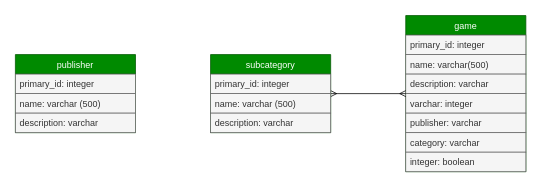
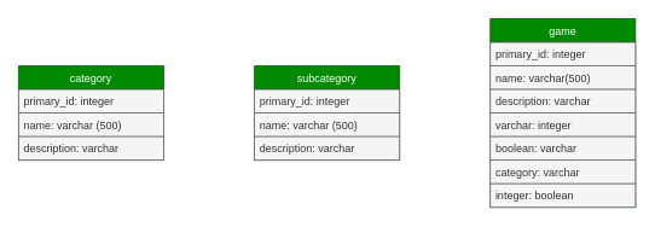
  <mxCell id="0" />
  <mxCell id="1" parent="0" />
  <mxCell id="2" value="game" style="swimlane;fontStyle=0;childLayout=stackLayout;horizontal=1;startSize=26;fillColor=#008a00;horizontalStack=0;resizeParent=1;resizeParentMax=0;resizeLast=0;collapsible=1;marginBottom=0;strokeColor=#005700;fontColor=#ffffff;" vertex="1" parent="1"><mxGeometry x="540" y="20" width="160" height="208" as="geometry"><mxRectangle x="10" y="190" width="60" height="26" as="alternateBounds" /></mxGeometry></mxCell>
  <mxCell id="3" value="primary_id: integer" style="text;align=left;verticalAlign=top;spacingLeft=4;spacingRight=4;overflow=hidden;rotatable=0;points=[[0,0.5],[1,0.5]];portConstraint=eastwest;fillColor=#f5f5f5;strokeColor=#666666;fontColor=#333333;" vertex="1" parent="2"><mxGeometry y="26" width="160" height="26" as="geometry" /></mxCell>
  <mxCell id="4" value="name: varchar(500)" style="text;align=left;verticalAlign=top;spacingLeft=4;spacingRight=4;overflow=hidden;rotatable=0;points=[[0,0.5],[1,0.5]];portConstraint=eastwest;fillColor=#f5f5f5;strokeColor=#666666;fontColor=#333333;" vertex="1" parent="2"><mxGeometry y="52" width="160" height="26" as="geometry" /></mxCell>
  <mxCell id="5" value="description: varchar" style="text;align=left;verticalAlign=top;spacingLeft=4;spacingRight=4;overflow=hidden;rotatable=0;points=[[0,0.5],[1,0.5]];portConstraint=eastwest;fillColor=#f5f5f5;strokeColor=#666666;fontColor=#333333;" vertex="1" parent="2"><mxGeometry y="78" width="160" height="26" as="geometry" /></mxCell>
  <mxCell id="6" value="varchar: integer" style="text;align=left;verticalAlign=top;spacingLeft=4;spacingRight=4;overflow=hidden;rotatable=0;points=[[0,0.5],[1,0.5]];portConstraint=eastwest;fillColor=#f5f5f5;strokeColor=#666666;fontColor=#333333;" vertex="1" parent="2"><mxGeometry y="104" width="160" height="26" as="geometry" /></mxCell>
- <mxCell id="7" value="publisher: varchar" style="text;align=left;verticalAlign=top;spacingLeft=4;spacingRight=4;overflow=hidden;rotatable=0;points=[[0,0.5],[1,0.5]];portConstraint=eastwest;fillColor=#f5f5f5;strokeColor=#666666;fontColor=#333333;" vertex="1" parent="2"><mxGeometry y="130" width="160" height="26" as="geometry" /></mxCell>
+ <mxCell id="7" value="boolean: varchar" style="text;align=left;verticalAlign=top;spacingLeft=4;spacingRight=4;overflow=hidden;rotatable=0;points=[[0,0.5],[1,0.5]];portConstraint=eastwest;fillColor=#f5f5f5;strokeColor=#666666;fontColor=#333333;" vertex="1" parent="2"><mxGeometry y="130" width="160" height="26" as="geometry" /></mxCell>
  <mxCell id="8" value="category: varchar" style="text;align=left;verticalAlign=top;spacingLeft=4;spacingRight=4;overflow=hidden;rotatable=0;points=[[0,0.5],[1,0.5]];portConstraint=eastwest;fillColor=#f5f5f5;strokeColor=#666666;fontColor=#333333;" vertex="1" parent="2"><mxGeometry y="156" width="160" height="26" as="geometry" /></mxCell>
  <mxCell id="9" value="integer: boolean" style="text;align=left;verticalAlign=top;spacingLeft=4;spacingRight=4;overflow=hidden;rotatable=0;points=[[0,0.5],[1,0.5]];portConstraint=eastwest;fillColor=#f5f5f5;strokeColor=#666666;fontColor=#333333;" vertex="1" parent="2"><mxGeometry y="182" width="160" height="26" as="geometry" /></mxCell>
- <mxCell id="10" style="edgeStyle=orthogonalEdgeStyle;rounded=0;orthogonalLoop=1;jettySize=auto;html=1;endArrow=ERmany;endFill=0;startArrow=ERmany;startFill=0;" edge="1" parent="1" source="11" target="2"><mxGeometry relative="1" as="geometry" /></mxCell>
  <mxCell id="11" value="subcategory" style="swimlane;fontStyle=0;childLayout=stackLayout;horizontal=1;startSize=26;fillColor=#008a00;horizontalStack=0;resizeParent=1;resizeParentMax=0;resizeLast=0;collapsible=1;marginBottom=0;strokeColor=#005700;fontColor=#ffffff;" vertex="1" parent="1"><mxGeometry x="280" y="72" width="160" height="104" as="geometry" /></mxCell>
  <mxCell id="12" value="primary_id: integer" style="text;align=left;verticalAlign=top;spacingLeft=4;spacingRight=4;overflow=hidden;rotatable=0;points=[[0,0.5],[1,0.5]];portConstraint=eastwest;fillColor=#f5f5f5;strokeColor=#666666;fontColor=#333333;" vertex="1" parent="11"><mxGeometry y="26" width="160" height="26" as="geometry" /></mxCell>
  <mxCell id="13" value="name: varchar (500)" style="text;align=left;verticalAlign=top;spacingLeft=4;spacingRight=4;overflow=hidden;rotatable=0;points=[[0,0.5],[1,0.5]];portConstraint=eastwest;fillColor=#f5f5f5;strokeColor=#666666;fontColor=#333333;" vertex="1" parent="11"><mxGeometry y="52" width="160" height="26" as="geometry" /></mxCell>
  <mxCell id="14" value="description: varchar" style="text;align=left;verticalAlign=top;spacingLeft=4;spacingRight=4;overflow=hidden;rotatable=0;points=[[0,0.5],[1,0.5]];portConstraint=eastwest;fillColor=#f5f5f5;strokeColor=#666666;fontColor=#333333;" vertex="1" parent="11"><mxGeometry y="78" width="160" height="26" as="geometry" /></mxCell>
- <mxCell id="15" value="publisher" style="swimlane;fontStyle=0;childLayout=stackLayout;horizontal=1;startSize=26;fillColor=#008a00;horizontalStack=0;resizeParent=1;resizeParentMax=0;resizeLast=0;collapsible=1;marginBottom=0;strokeColor=#005700;fontColor=#ffffff;" vertex="1" parent="1"><mxGeometry x="20" y="72" width="160" height="104" as="geometry"><mxRectangle x="80" y="190" width="80" height="26" as="alternateBounds" /></mxGeometry></mxCell>
+ <mxCell id="15" value="category" style="swimlane;fontStyle=0;childLayout=stackLayout;horizontal=1;startSize=26;fillColor=#008a00;horizontalStack=0;resizeParent=1;resizeParentMax=0;resizeLast=0;collapsible=1;marginBottom=0;strokeColor=#005700;fontColor=#ffffff;" vertex="1" parent="1"><mxGeometry x="20" y="72" width="160" height="104" as="geometry"><mxRectangle x="80" y="190" width="80" height="26" as="alternateBounds" /></mxGeometry></mxCell>
  <mxCell id="16" value="primary_id: integer" style="text;align=left;verticalAlign=top;spacingLeft=4;spacingRight=4;overflow=hidden;rotatable=0;points=[[0,0.5],[1,0.5]];portConstraint=eastwest;fillColor=#f5f5f5;strokeColor=#666666;fontColor=#333333;" vertex="1" parent="15"><mxGeometry y="26" width="160" height="26" as="geometry" /></mxCell>
  <mxCell id="17" value="name: varchar (500)" style="text;align=left;verticalAlign=top;spacingLeft=4;spacingRight=4;overflow=hidden;rotatable=0;points=[[0,0.5],[1,0.5]];portConstraint=eastwest;fillColor=#f5f5f5;strokeColor=#666666;fontColor=#333333;" vertex="1" parent="15"><mxGeometry y="52" width="160" height="26" as="geometry" /></mxCell>
  <mxCell id="18" value="description: varchar" style="text;align=left;verticalAlign=top;spacingLeft=4;spacingRight=4;overflow=hidden;rotatable=0;points=[[0,0.5],[1,0.5]];portConstraint=eastwest;fillColor=#f5f5f5;strokeColor=#666666;fontColor=#333333;" vertex="1" parent="15"><mxGeometry y="78" width="160" height="26" as="geometry" /></mxCell>
